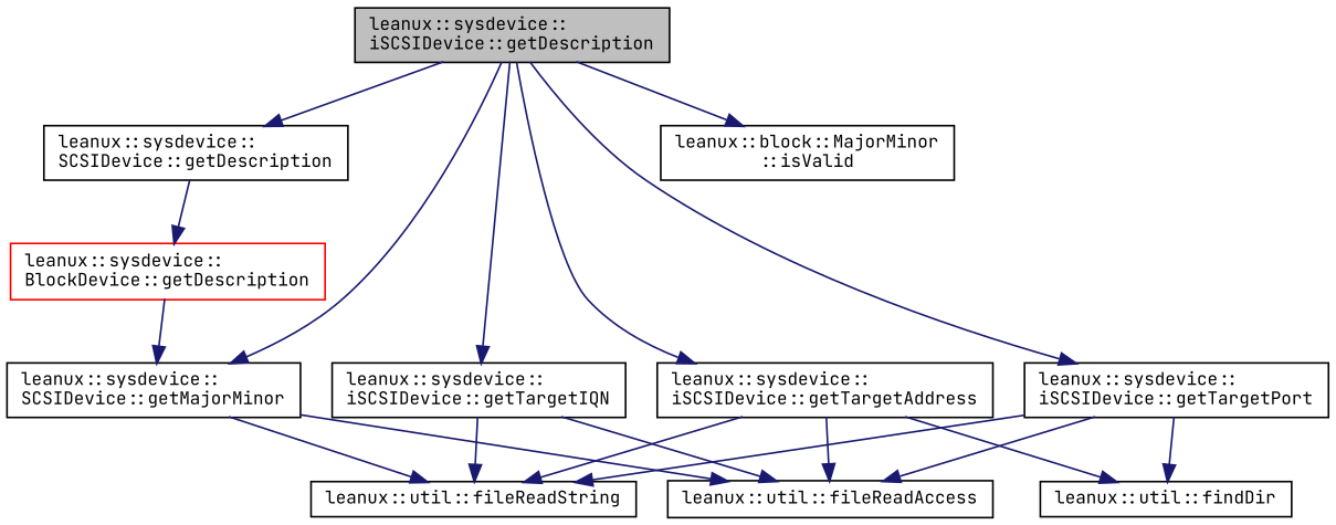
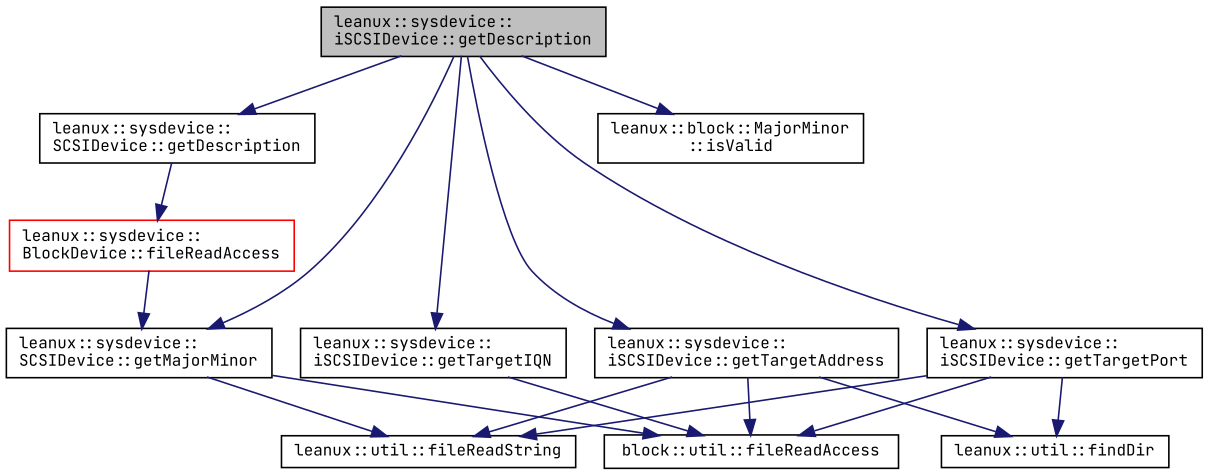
  digraph {
    fontname="JetBrains Mono"
    rankdir=TB
    node [color=black fontname="JetBrains Mono" fontsize=10 shape=record]
    edge [color=midnightblue fontname="JetBrains Mono" fontsize=10 labelfontname=Helvetica labelfontsize=10 style=solid]
    n1 [fillcolor=grey75 fontcolor=black height=0.2 label="leanux::sysdevice::\liSCSIDevice::getDescription" style=filled width=0.4]
    n2 [height=0.2 label="leanux::sysdevice::\lSCSIDevice::getDescription" width=0.4]
    n3 [height=0.2 label="leanux::sysdevice::\lSCSIDevice::getMajorMinor" width=0.4]
    n4 [height=0.2 label="leanux::sysdevice::\liSCSIDevice::getTargetAddress" width=0.4]
    n5 [height=0.2 label="leanux::sysdevice::\liSCSIDevice::getTargetIQN" width=0.4]
    n6 [height=0.2 label="leanux::sysdevice::\liSCSIDevice::getTargetPort" width=0.4]
    n7 [height=0.2 label="leanux::block::MajorMinor\l::isValid" width=0.4]
-   n8 [color=red height=0.2 label="leanux::sysdevice::\lBlockDevice::getDescription" width=0.4]
-   n9 [height=0.2 label="leanux::util::fileReadAccess" width=0.4]
+   n8 [color=red height=0.2 label="leanux::sysdevice::\lBlockDevice::fileReadAccess" width=0.4]
+   n9 [height=0.2 label="block::util::fileReadAccess" width=0.4]
    n10 [height=0.2 label="leanux::util::fileReadString" width=0.4]
    n11 [height=0.2 label="leanux::util::findDir" width=0.4]
    n1 -> n2
    n1 -> n3
    n1 -> n4
    n1 -> n5
    n1 -> n6
    n1 -> n7
    n2 -> n8
    n3 -> n9
    n3 -> n10
    n4 -> n9
    n4 -> n10
    n4 -> n11
    n5 -> n9
-   n5 -> n10
    n6 -> n9
    n6 -> n10
    n6 -> n11
    n8 -> n3
  }
